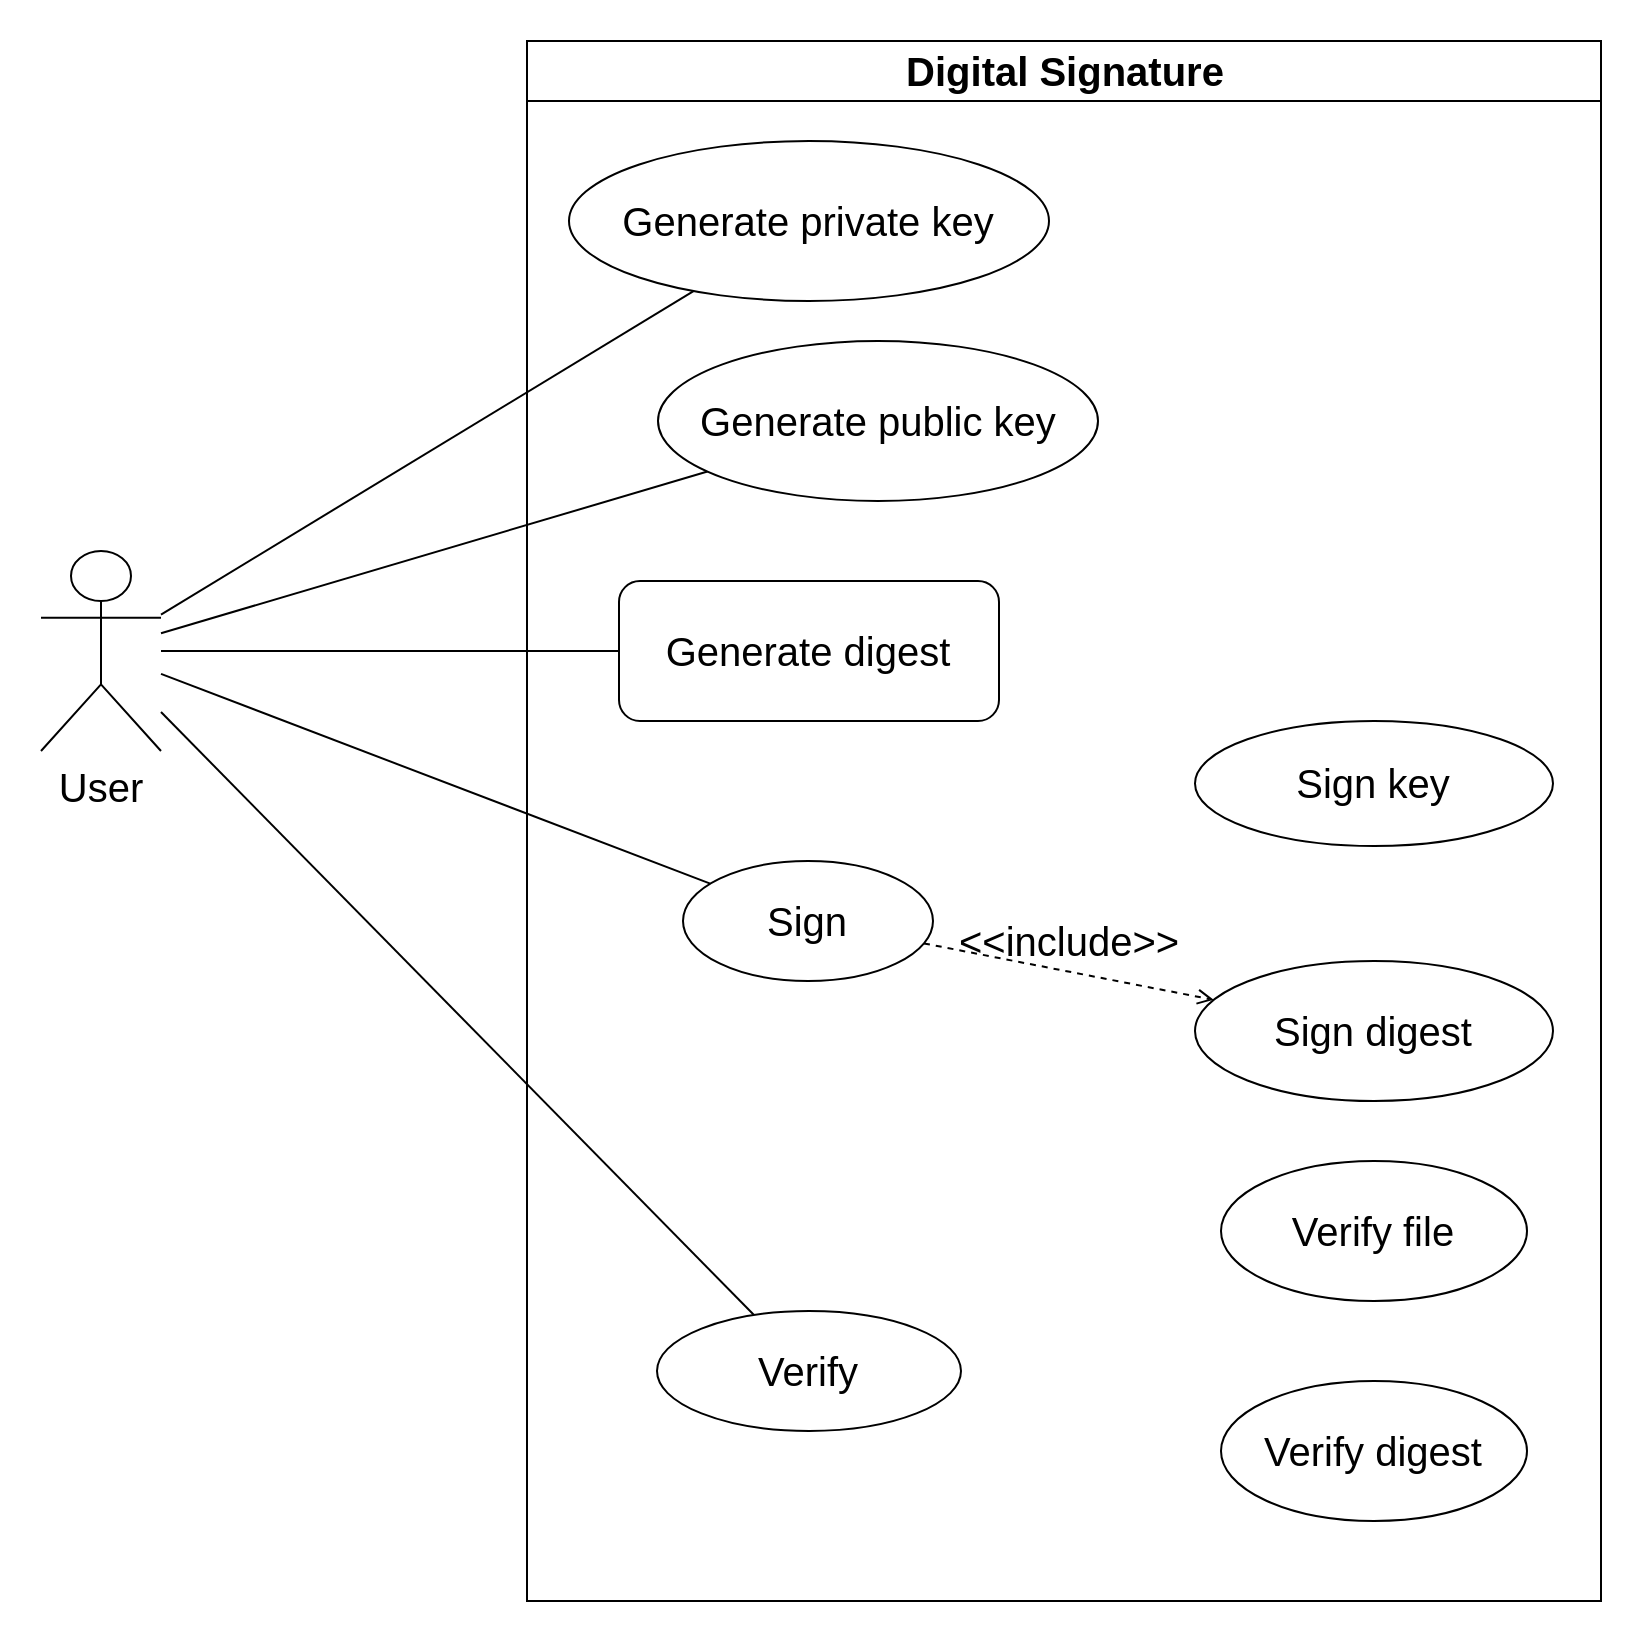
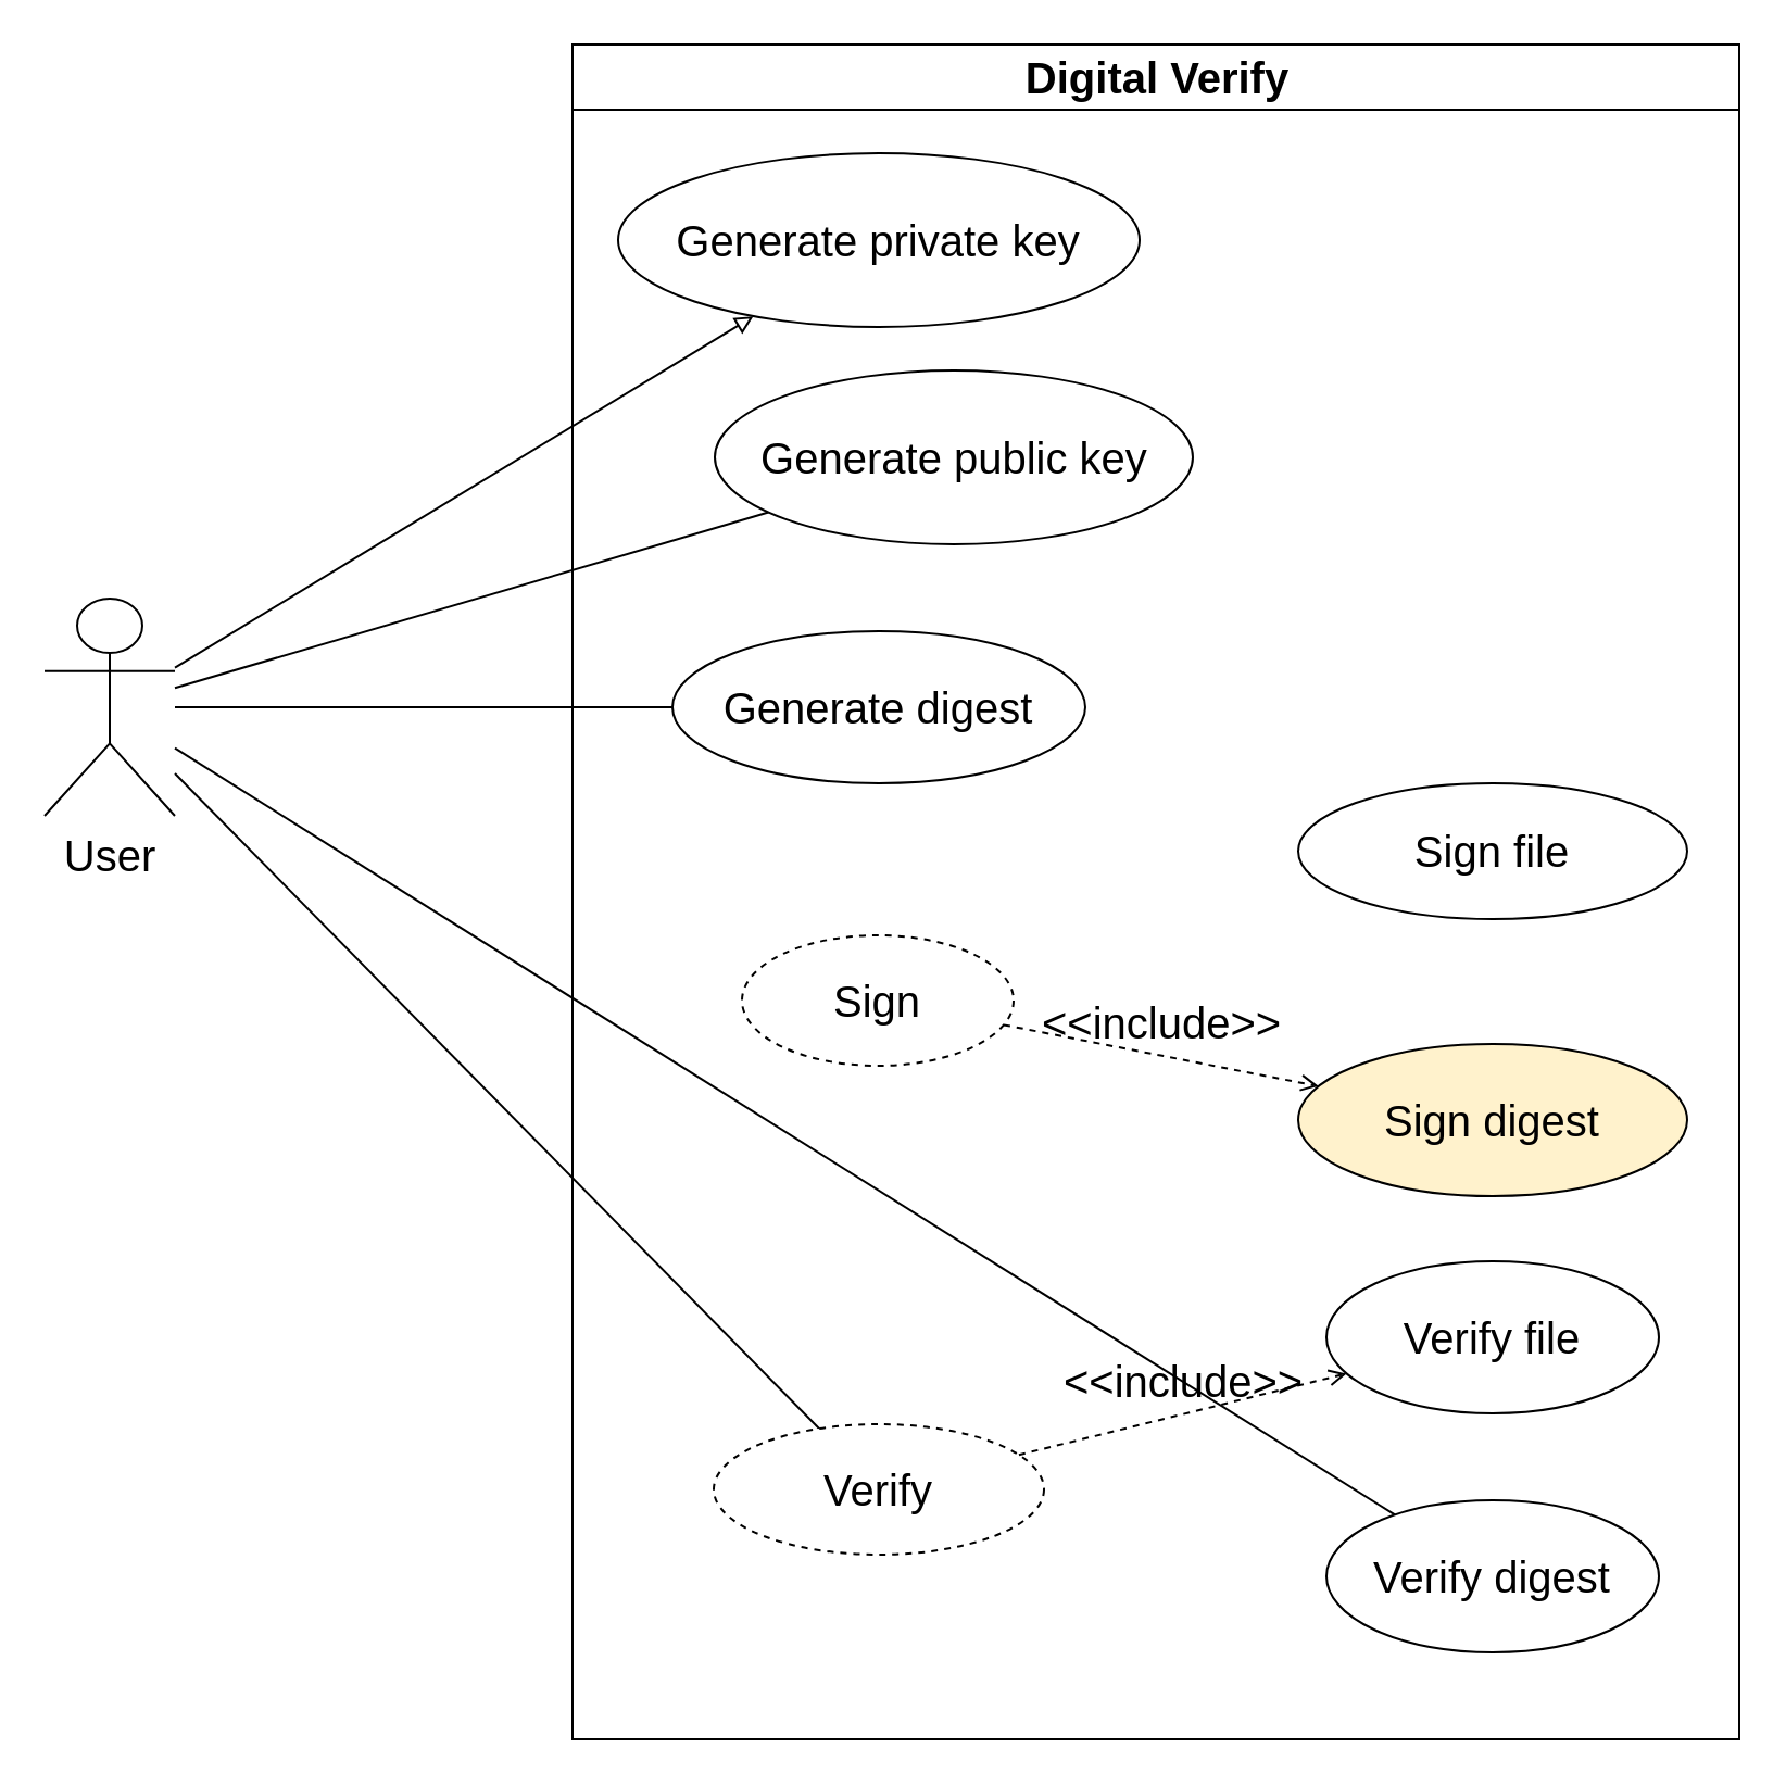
  <mxCell id="0" />
  <mxCell id="1" parent="0" />
- <mxCell id="2" style="edgeStyle=none;html=1;endArrow=none;endFill=0;fontSize=20;" parent="1" source="7" target="9" edge="1"><mxGeometry relative="1" as="geometry" /></mxCell>
+ <mxCell id="2" style="edgeStyle=none;html=1;endArrow=block;endFill=0;fontSize=20;" parent="1" source="7" target="9" edge="1"><mxGeometry relative="1" as="geometry" /></mxCell>
  <mxCell id="3" style="edgeStyle=none;html=1;endArrow=none;endFill=0;fontSize=20;" parent="1" source="7" target="10" edge="1"><mxGeometry relative="1" as="geometry" /></mxCell>
  <mxCell id="4" style="edgeStyle=none;html=1;endArrow=none;endFill=0;fontSize=20;" parent="1" source="7" target="11" edge="1"><mxGeometry relative="1" as="geometry" /></mxCell>
- <mxCell id="5" style="edgeStyle=none;html=1;endArrow=none;endFill=0;fontSize=20;" parent="1" source="7" target="12" edge="1"><mxGeometry relative="1" as="geometry" /></mxCell>
+ <mxCell id="5" style="edgeStyle=none;html=1;endArrow=none;endFill=0;fontSize=20;" parent="1" source="7" target="19" edge="1"><mxGeometry relative="1" as="geometry" /></mxCell>
  <mxCell id="6" style="edgeStyle=none;html=1;endArrow=none;endFill=0;fontSize=20;" parent="1" source="7" target="13" edge="1"><mxGeometry relative="1" as="geometry" /></mxCell>
  <mxCell id="7" value="User" style="shape=umlActor;verticalLabelPosition=bottom;verticalAlign=top;html=1;fontSize=20;" parent="1" vertex="1"><mxGeometry x="20" y="275" width="60" height="100" as="geometry" /></mxCell>
- <mxCell id="8" value="Digital Signature" style="swimlane;fontStyle=1;align=center;horizontal=1;startSize=30;collapsible=0;html=1;fontSize=20;" parent="1" vertex="1"><mxGeometry x="263" y="20" width="537" height="780" as="geometry" /></mxCell>
+ <mxCell id="8" value="Digital Verify" style="swimlane;fontStyle=1;align=center;horizontal=1;startSize=30;collapsible=0;html=1;fontSize=20;" parent="1" vertex="1"><mxGeometry x="263" y="20" width="537" height="780" as="geometry" /></mxCell>
  <mxCell id="9" value="Generate private key" style="ellipse;whiteSpace=wrap;html=1;fontSize=20;" parent="8" vertex="1"><mxGeometry x="21" y="50" width="240" height="80" as="geometry" /></mxCell>
  <mxCell id="10" value="Generate public key" style="ellipse;whiteSpace=wrap;html=1;fontSize=20;" parent="8" vertex="1"><mxGeometry x="65.5" y="150" width="220" height="80" as="geometry" /></mxCell>
- <mxCell id="11" value="Generate digest" style="whiteSpace=wrap;html=1;fontSize=20;rounded=1;" parent="8" vertex="1"><mxGeometry x="46" y="270" width="190" height="70" as="geometry" /></mxCell>
- <mxCell id="12" value="Sign" style="ellipse;whiteSpace=wrap;html=1;fontSize=20;" parent="8" vertex="1"><mxGeometry x="78" y="410" width="125" height="60" as="geometry" /></mxCell>
- <mxCell id="13" value="Verify" style="ellipse;whiteSpace=wrap;html=1;fontSize=20;" parent="8" vertex="1"><mxGeometry x="65" y="635" width="152" height="60" as="geometry" /></mxCell>
- <mxCell id="14" value="Sign key" style="ellipse;whiteSpace=wrap;html=1;fontSize=20;" parent="8" vertex="1"><mxGeometry x="334" y="340" width="179" height="62.5" as="geometry" /></mxCell>
- <mxCell id="15" value="Sign digest" style="ellipse;whiteSpace=wrap;html=1;fontSize=20;" parent="8" vertex="1"><mxGeometry x="334" y="460" width="179" height="70" as="geometry" /></mxCell>
+ <mxCell id="11" value="Generate digest" style="ellipse;whiteSpace=wrap;html=1;fontSize=20;" parent="8" vertex="1"><mxGeometry x="46" y="270" width="190" height="70" as="geometry" /></mxCell>
+ <mxCell id="12" value="Sign" style="ellipse;whiteSpace=wrap;html=1;fontSize=20;dashed=1;" parent="8" vertex="1"><mxGeometry x="78" y="410" width="125" height="60" as="geometry" /></mxCell>
+ <mxCell id="13" value="Verify" style="ellipse;whiteSpace=wrap;html=1;fontSize=20;dashed=1;" parent="8" vertex="1"><mxGeometry x="65" y="635" width="152" height="60" as="geometry" /></mxCell>
+ <mxCell id="14" value="Sign file" style="ellipse;whiteSpace=wrap;html=1;fontSize=20;" parent="8" vertex="1"><mxGeometry x="334" y="340" width="179" height="62.5" as="geometry" /></mxCell>
+ <mxCell id="15" value="Sign digest" style="ellipse;whiteSpace=wrap;html=1;fontSize=20;fillColor=#fff2cc;" parent="8" vertex="1"><mxGeometry x="334" y="460" width="179" height="70" as="geometry" /></mxCell>
  <mxCell id="16" value="&amp;lt;&amp;lt;include&amp;gt;&amp;gt;" style="edgeStyle=none;html=1;endArrow=open;verticalAlign=bottom;dashed=1;labelBackgroundColor=none;fontSize=20;" parent="8" source="12" target="15" edge="1"><mxGeometry width="160" relative="1" as="geometry"><mxPoint x="100" y="230" as="sourcePoint" /><mxPoint x="260" y="230" as="targetPoint" /></mxGeometry></mxCell>
+ <mxCell id="17" value="&amp;lt;&amp;lt;include&amp;gt;&amp;gt;" style="edgeStyle=none;html=1;endArrow=open;verticalAlign=bottom;dashed=1;labelBackgroundColor=none;fontSize=20;" parent="8" source="13" target="18" edge="1"><mxGeometry width="160" relative="1" as="geometry"><mxPoint x="137.505" y="348.628" as="sourcePoint" /><mxPoint x="5.82" y="200" as="targetPoint" /></mxGeometry></mxCell>
  <mxCell id="18" value="Verify file" style="ellipse;whiteSpace=wrap;html=1;fontSize=20;" parent="8" vertex="1"><mxGeometry x="347" y="560" width="153" height="70" as="geometry" /></mxCell>
  <mxCell id="19" value="Verify digest" style="ellipse;whiteSpace=wrap;html=1;fontSize=20;" parent="8" vertex="1"><mxGeometry x="347" y="670" width="153" height="70" as="geometry" /></mxCell>
